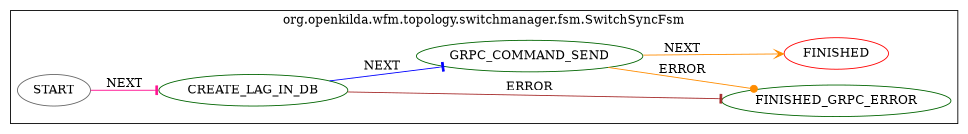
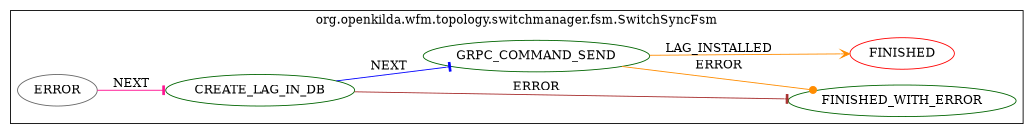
  digraph {
    compound=true
    rankdir=LR
    node [color=darkgreen]
    edge [arrowhead=tee color=darkorange]
-   n1 [color=gray40 label=START]
+   n1 [color=gray40 label=ERROR]
    n2 [label=CREATE_LAG_IN_DB]
-   n3 [label=FINISHED_GRPC_ERROR]
+   n3 [label=FINISHED_WITH_ERROR]
    n4 [label=GRPC_COMMAND_SEND]
    n5 [color=red label=FINISHED]
    subgraph cluster_1 {
      label="org.openkilda.wfm.topology.switchmanager.fsm.SwitchSyncFsm"
      n1
      n2
      n3
      n4
      n5
    }
    n1 -> n2 [color=deeppink label=NEXT]
    n2 -> n3 [color=brown label=ERROR]
    n2 -> n4 [color=blue label=NEXT]
    n4 -> n3 [arrowhead=dot label=ERROR]
-   n4 -> n5 [arrowhead=vee label=NEXT]
+   n4 -> n5 [arrowhead=vee label=LAG_INSTALLED]
  }
